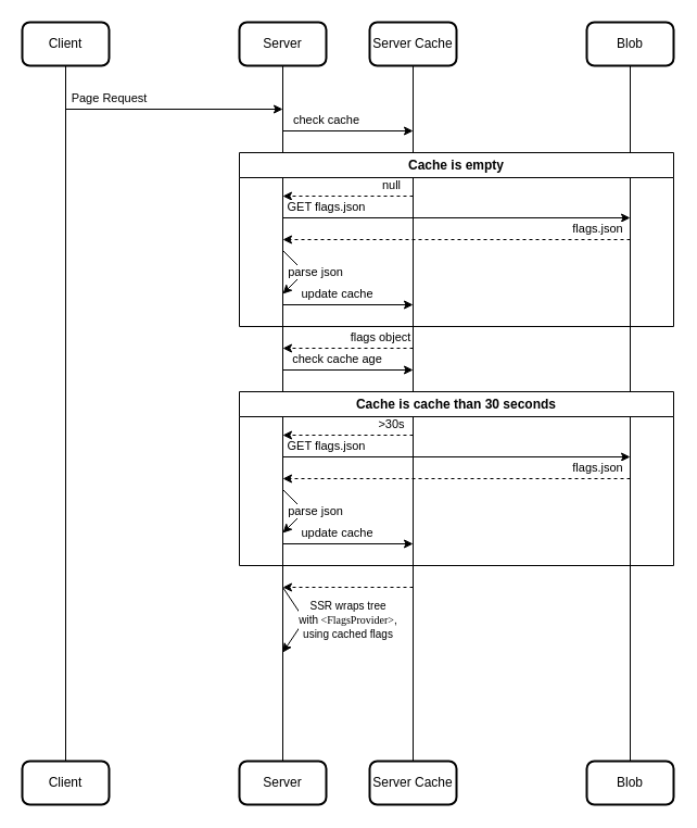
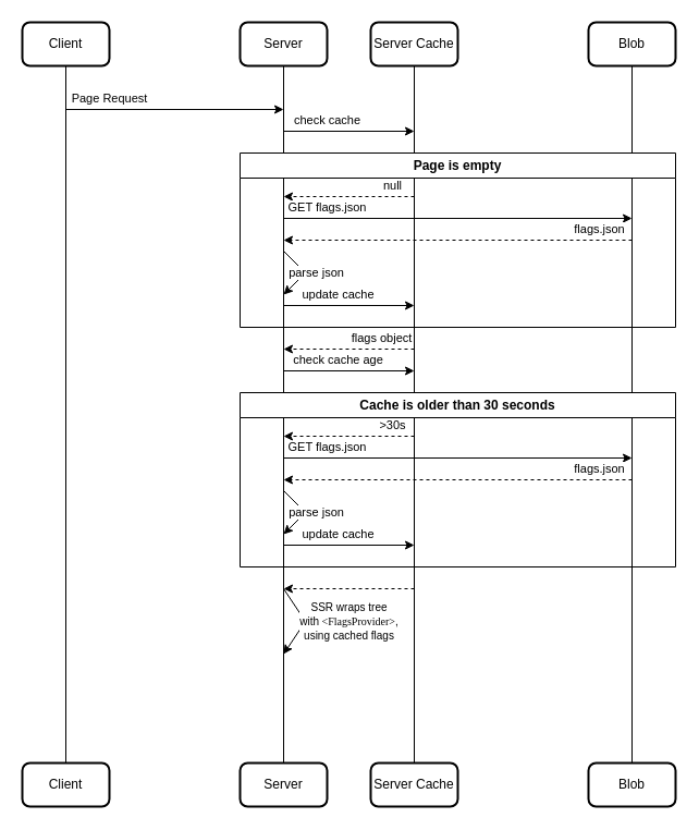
  <mxCell id="0" />
  <mxCell id="1" parent="0" />
  <mxCell id="2" style="edgeStyle=orthogonalEdgeStyle;rounded=0;orthogonalLoop=1;jettySize=auto;html=1;entryX=0.5;entryY=0;entryDx=0;entryDy=0;endArrow=none;endFill=0;" edge="1" parent="1" source="3" target="10"><mxGeometry relative="1" as="geometry" /></mxCell>
  <mxCell id="3" value="Client" style="rounded=1;whiteSpace=wrap;html=1;absoluteArcSize=1;arcSize=14;strokeWidth=2;" parent="1" vertex="1"><mxGeometry x="20" y="20" width="80" height="40" as="geometry" /></mxCell>
  <mxCell id="4" style="edgeStyle=orthogonalEdgeStyle;rounded=0;orthogonalLoop=1;jettySize=auto;html=1;endArrow=none;endFill=0;" edge="1" parent="1" source="5" target="11"><mxGeometry relative="1" as="geometry" /></mxCell>
  <mxCell id="5" value="Server" style="rounded=1;whiteSpace=wrap;html=1;absoluteArcSize=1;arcSize=14;strokeWidth=2;" parent="1" vertex="1"><mxGeometry x="220" y="20" width="80" height="40" as="geometry" /></mxCell>
  <mxCell id="6" style="edgeStyle=orthogonalEdgeStyle;rounded=0;orthogonalLoop=1;jettySize=auto;html=1;endArrow=none;endFill=0;" edge="1" parent="1" source="7" target="12"><mxGeometry relative="1" as="geometry" /></mxCell>
  <mxCell id="7" value="Server Cache" style="rounded=1;whiteSpace=wrap;html=1;absoluteArcSize=1;arcSize=14;strokeWidth=2;" parent="1" vertex="1"><mxGeometry x="340" y="20" width="80" height="40" as="geometry" /></mxCell>
  <mxCell id="8" style="edgeStyle=orthogonalEdgeStyle;rounded=0;orthogonalLoop=1;jettySize=auto;html=1;endArrow=none;endFill=0;" edge="1" parent="1" source="9" target="13"><mxGeometry relative="1" as="geometry" /></mxCell>
  <mxCell id="9" value="Blob" style="rounded=1;whiteSpace=wrap;html=1;absoluteArcSize=1;arcSize=14;strokeWidth=2;" parent="1" vertex="1"><mxGeometry x="540" y="20" width="80" height="40" as="geometry" /></mxCell>
  <mxCell id="10" value="Client" style="rounded=1;whiteSpace=wrap;html=1;absoluteArcSize=1;arcSize=14;strokeWidth=2;" vertex="1" parent="1"><mxGeometry x="20" y="700" width="80" height="40" as="geometry" /></mxCell>
  <mxCell id="11" value="Server" style="rounded=1;whiteSpace=wrap;html=1;absoluteArcSize=1;arcSize=14;strokeWidth=2;" vertex="1" parent="1"><mxGeometry x="220" y="700" width="80" height="40" as="geometry" /></mxCell>
  <mxCell id="12" value="Server Cache" style="rounded=1;whiteSpace=wrap;html=1;absoluteArcSize=1;arcSize=14;strokeWidth=2;" vertex="1" parent="1"><mxGeometry x="340" y="700" width="80" height="40" as="geometry" /></mxCell>
  <mxCell id="13" value="Blob" style="rounded=1;whiteSpace=wrap;html=1;absoluteArcSize=1;arcSize=14;strokeWidth=2;" vertex="1" parent="1"><mxGeometry x="540" y="700" width="80" height="40" as="geometry" /></mxCell>
  <mxCell id="14" value="Page Request" style="endArrow=classic;html=1;rounded=0;" edge="1" parent="1"><mxGeometry x="-0.6" y="10" width="50" height="50" relative="1" as="geometry"><mxPoint x="60" y="100" as="sourcePoint" /><mxPoint x="260" y="100" as="targetPoint" /><mxPoint as="offset" /></mxGeometry></mxCell>
  <mxCell id="15" value="check cache" style="endArrow=classic;html=1;rounded=0;" edge="1" parent="1"><mxGeometry x="-0.333" y="10" width="50" height="50" relative="1" as="geometry"><mxPoint x="260" y="120" as="sourcePoint" /><mxPoint x="380" y="120" as="targetPoint" /><mxPoint as="offset" /></mxGeometry></mxCell>
- <mxCell id="16" value="Cache is empty" style="swimlane;whiteSpace=wrap;html=1;" vertex="1" parent="1"><mxGeometry x="220" y="140" width="400" height="160" as="geometry"><mxRectangle x="320" y="200" width="120" height="30" as="alternateBounds" /></mxGeometry></mxCell>
+ <mxCell id="16" value="Page is empty" style="swimlane;whiteSpace=wrap;html=1;" vertex="1" parent="1"><mxGeometry x="220" y="140" width="400" height="160" as="geometry"><mxRectangle x="320" y="200" width="120" height="30" as="alternateBounds" /></mxGeometry></mxCell>
  <mxCell id="17" value="null" style="endArrow=classic;html=1;rounded=0;dashed=1;" edge="1" parent="1"><mxGeometry x="-0.667" y="-10" width="50" height="50" relative="1" as="geometry"><mxPoint x="380" y="180" as="sourcePoint" /><mxPoint x="260" y="180" as="targetPoint" /><mxPoint as="offset" /></mxGeometry></mxCell>
  <mxCell id="18" value="GET flags.json" style="endArrow=classic;html=1;rounded=0;" edge="1" parent="1"><mxGeometry x="-0.75" y="10" width="50" height="50" relative="1" as="geometry"><mxPoint x="260" y="200" as="sourcePoint" /><mxPoint x="580" y="200" as="targetPoint" /><mxPoint as="offset" /></mxGeometry></mxCell>
  <mxCell id="19" value="flags.json" style="endArrow=classic;html=1;rounded=0;dashed=1;" edge="1" parent="1"><mxGeometry x="-0.812" y="-10" width="50" height="50" relative="1" as="geometry"><mxPoint x="580" y="220" as="sourcePoint" /><mxPoint x="260" y="220" as="targetPoint" /><mxPoint as="offset" /></mxGeometry></mxCell>
  <mxCell id="20" value="parse json" style="endArrow=classic;html=1;rounded=0;" edge="1" parent="1"><mxGeometry y="10" width="50" height="50" relative="1" as="geometry"><mxPoint x="260" y="230" as="sourcePoint" /><mxPoint x="260" y="270" as="targetPoint" /><Array as="points"><mxPoint x="280" y="250" /></Array><mxPoint x="3" y="-7" as="offset" /></mxGeometry></mxCell>
  <mxCell id="21" value="update cache" style="endArrow=classic;html=1;rounded=0;" edge="1" parent="1"><mxGeometry x="-0.167" y="10" width="50" height="50" relative="1" as="geometry"><mxPoint x="260" y="280" as="sourcePoint" /><mxPoint x="380" y="280" as="targetPoint" /><mxPoint as="offset" /></mxGeometry></mxCell>
  <mxCell id="22" value="check cache age" style="endArrow=classic;html=1;rounded=0;" edge="1" parent="1"><mxGeometry x="-0.167" y="10" width="50" height="50" relative="1" as="geometry"><mxPoint x="260" y="340" as="sourcePoint" /><mxPoint x="380" y="340" as="targetPoint" /><mxPoint as="offset" /></mxGeometry></mxCell>
- <mxCell id="23" value="Cache is cache than 30 seconds" style="swimlane;whiteSpace=wrap;html=1;" vertex="1" parent="1"><mxGeometry x="220" y="360" width="400" height="160" as="geometry" /></mxCell>
+ <mxCell id="23" value="Cache is older than 30 seconds" style="swimlane;whiteSpace=wrap;html=1;" vertex="1" parent="1"><mxGeometry x="220" y="360" width="400" height="160" as="geometry" /></mxCell>
  <mxCell id="24" value="GET flags.json" style="endArrow=classic;html=1;rounded=0;" edge="1" parent="23"><mxGeometry x="-0.75" y="10" width="50" height="50" relative="1" as="geometry"><mxPoint x="40" y="60" as="sourcePoint" /><mxPoint x="360" y="60" as="targetPoint" /><mxPoint as="offset" /></mxGeometry></mxCell>
  <mxCell id="25" value="flags.json" style="endArrow=classic;html=1;rounded=0;dashed=1;" edge="1" parent="23"><mxGeometry x="-0.812" y="-10" width="50" height="50" relative="1" as="geometry"><mxPoint x="360" y="80" as="sourcePoint" /><mxPoint x="40" y="80" as="targetPoint" /><mxPoint as="offset" /></mxGeometry></mxCell>
  <mxCell id="26" value="parse json" style="endArrow=classic;html=1;rounded=0;" edge="1" parent="23"><mxGeometry y="10" width="50" height="50" relative="1" as="geometry"><mxPoint x="40" y="90" as="sourcePoint" /><mxPoint x="40" y="130" as="targetPoint" /><Array as="points"><mxPoint x="60" y="110" /></Array><mxPoint x="3" y="-7" as="offset" /></mxGeometry></mxCell>
  <mxCell id="27" value="update cache" style="endArrow=classic;html=1;rounded=0;" edge="1" parent="23"><mxGeometry x="-0.167" y="10" width="50" height="50" relative="1" as="geometry"><mxPoint x="40" y="140" as="sourcePoint" /><mxPoint x="160" y="140" as="targetPoint" /><mxPoint as="offset" /></mxGeometry></mxCell>
  <mxCell id="28" value="&amp;gt;30s" style="endArrow=classic;html=1;rounded=0;dashed=1;" edge="1" parent="1"><mxGeometry x="-0.667" y="-10" width="50" height="50" relative="1" as="geometry"><mxPoint x="380" y="400" as="sourcePoint" /><mxPoint x="260" y="400" as="targetPoint" /><mxPoint as="offset" /></mxGeometry></mxCell>
  <mxCell id="29" value="" style="endArrow=classic;html=1;rounded=0;dashed=1;endFill=1;" edge="1" parent="1"><mxGeometry width="50" height="50" relative="1" as="geometry"><mxPoint x="380" y="540" as="sourcePoint" /><mxPoint x="260" y="540" as="targetPoint" /></mxGeometry></mxCell>
  <mxCell id="30" value="flags object" style="endArrow=classic;html=1;rounded=0;dashed=1;" edge="1" parent="1"><mxGeometry x="-0.5" y="-10" width="50" height="50" relative="1" as="geometry"><mxPoint x="380" y="320" as="sourcePoint" /><mxPoint x="260" y="320" as="targetPoint" /><mxPoint as="offset" /></mxGeometry></mxCell>
  <mxCell id="31" value="&lt;font style=&quot;font-size: 10px;&quot;&gt;SSR wraps tree&lt;/font&gt;&lt;div&gt;&lt;font style=&quot;font-size: 10px;&quot;&gt;with&lt;font face=&quot;Lucida Console&quot;&gt; &amp;lt;FlagsProvider&amp;gt;&lt;/font&gt;,&lt;/font&gt;&lt;/div&gt;&lt;div&gt;&lt;font style=&quot;font-size: 10px;&quot;&gt;using cached flags&lt;/font&gt;&lt;/div&gt;" style="endArrow=classic;html=1;rounded=0;" edge="1" parent="1"><mxGeometry y="40" width="50" height="50" relative="1" as="geometry"><mxPoint x="260" y="540" as="sourcePoint" /><mxPoint x="260" y="600" as="targetPoint" /><Array as="points"><mxPoint x="280" y="570" /></Array><mxPoint x="7" y="-22" as="offset" /></mxGeometry></mxCell>
